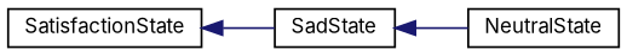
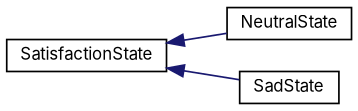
  digraph {
    fontname=Inter
    rankdir=LR
    node [color=black fillcolor=white fontname=Inter fontsize=10 shape=record style=filled]
    edge [color=midnightblue dir=back fontname=Inter fontsize=10 labelfontname=Helvetica labelfontsize=10 style=solid]
    n1 [height=0.2 label=SatisfactionState width=0.4]
    n2 [height=0.2 label=NeutralState width=0.4]
    n3 [height=0.2 label=SadState width=0.4]
-   n3 -> n2
+   n1 -> n2
    n1 -> n3
  }
